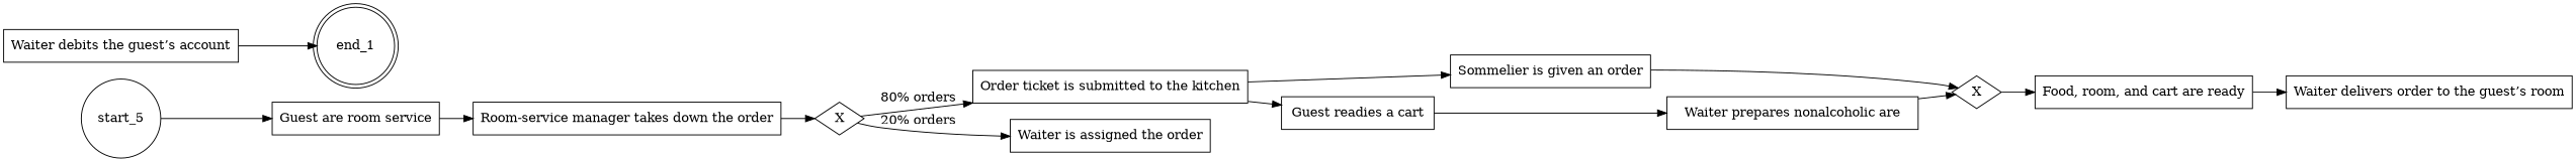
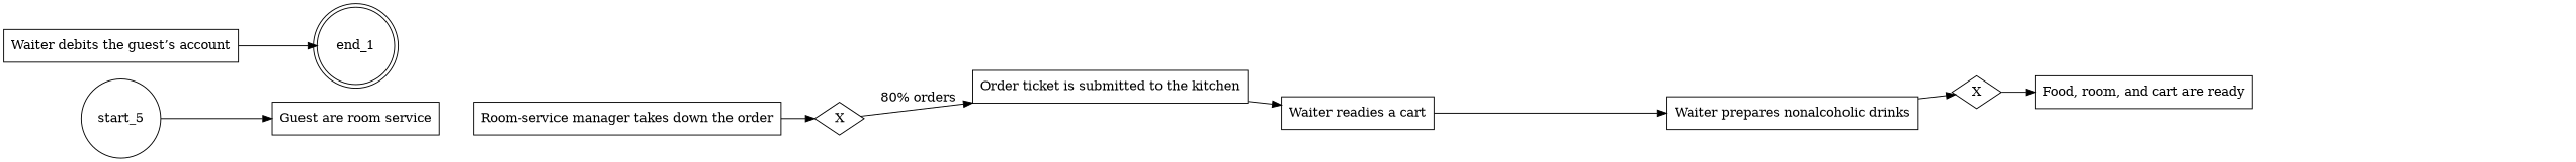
  digraph {
    rankdir=LR
    node [shape=rectangle]
    n1 [label=start_5 shape=circle]
    n2 [label="Guest are room service"]
    "Room-service manager takes down the order"
    end_1 [shape=doublecircle]
    n5 [label=X shape=diamond]
    "Order ticket is submitted to the kitchen"
-   "Waiter is assigned the order"
-   "Sommelier is given an order"
-   "Waiter readies a cart" [label="Guest readies a cart"]
+   "Waiter readies a cart"
    n10 [label=X shape=diamond]
    n11 [label="Food, room, and cart are ready"]
-   "Waiter prepares nonalcoholic drinks" [label="Waiter prepares nonalcoholic are"]
-   "Waiter delivers order to the guest’s room"
+   "Waiter prepares nonalcoholic drinks"
    "Waiter debits the guest’s account"
    n1 -> n2
-   n2 -> "Room-service manager takes down the order"
    "Room-service manager takes down the order" -> n5
    n5 -> "Order ticket is submitted to the kitchen" [label="80% orders"]
-   n5 -> "Waiter is assigned the order" [label="20% orders"]
-   "Order ticket is submitted to the kitchen" -> "Sommelier is given an order"
    "Order ticket is submitted to the kitchen" -> "Waiter readies a cart"
-   "Sommelier is given an order" -> n10
    "Waiter readies a cart" -> "Waiter prepares nonalcoholic drinks"
    n10 -> n11
-   n11 -> "Waiter delivers order to the guest’s room"
    "Waiter prepares nonalcoholic drinks" -> n10
    "Waiter debits the guest’s account" -> end_1
  }
